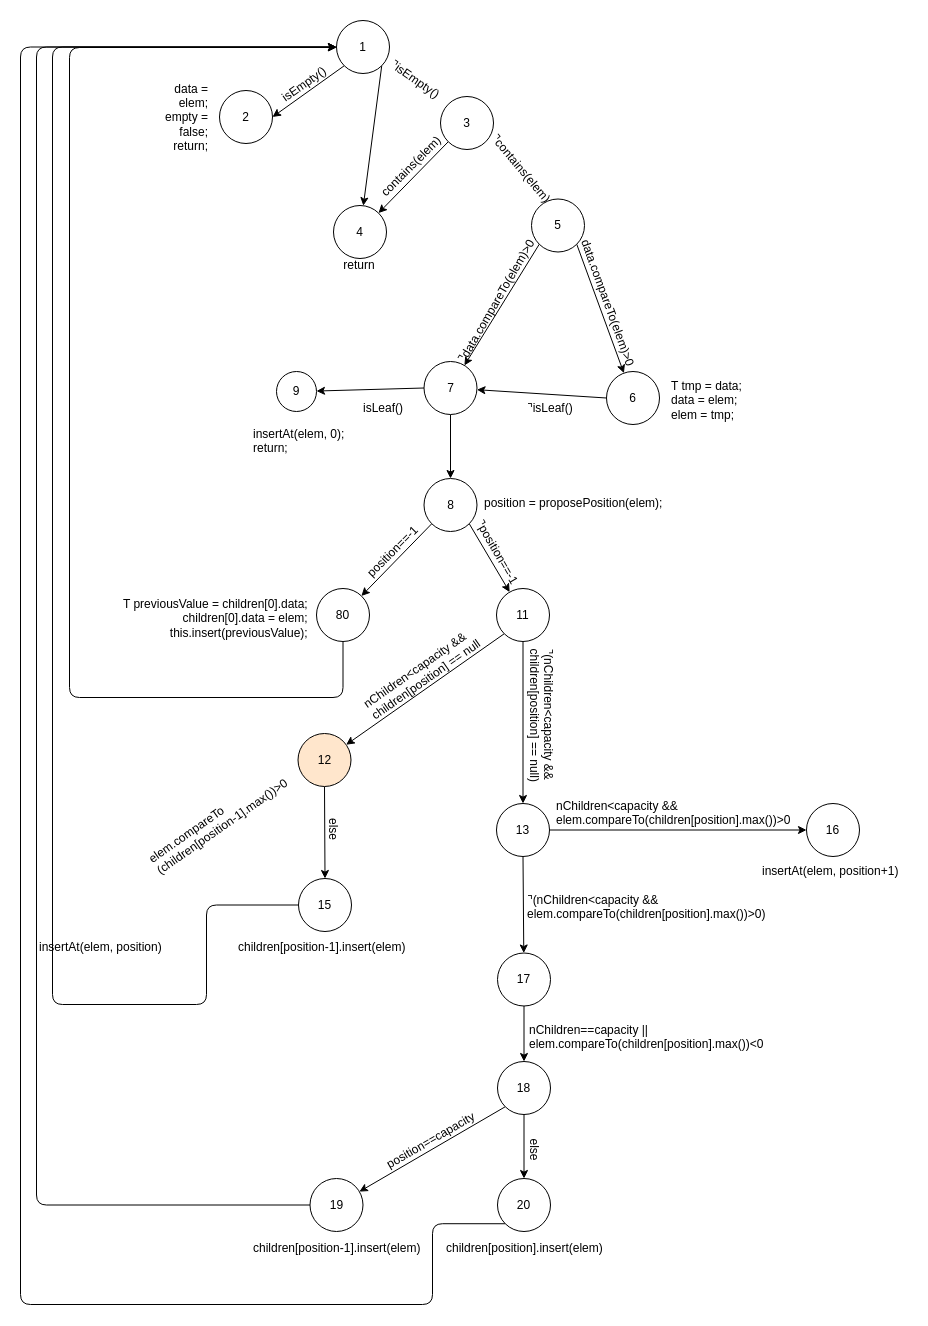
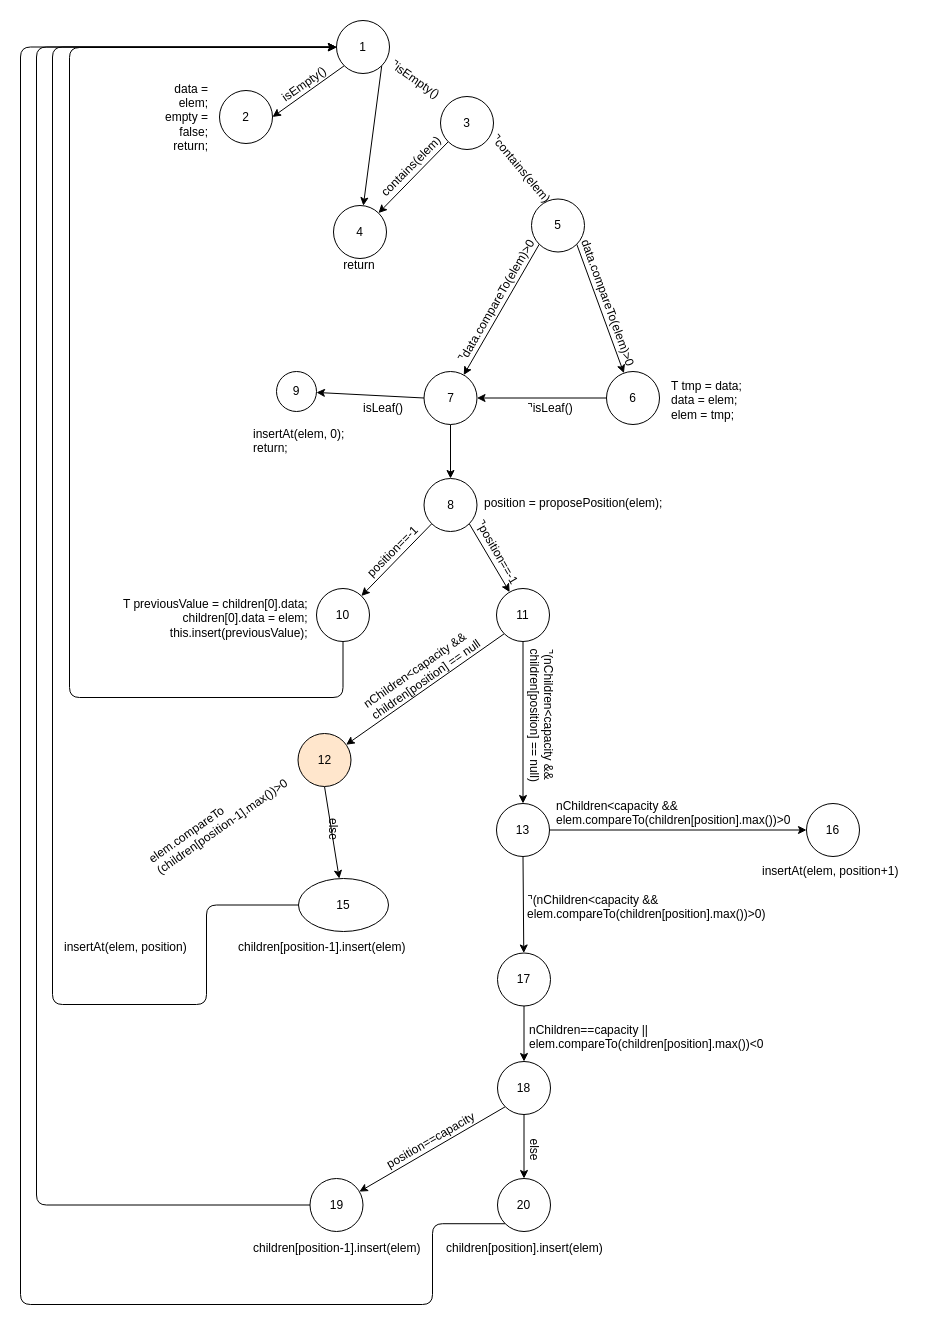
  <mxCell id="0" />
  <mxCell id="1" parent="0" />
  <mxCell id="2" style="rounded=0;orthogonalLoop=1;jettySize=auto;html=1;exitX=0;exitY=1;exitDx=0;exitDy=0;entryX=1;entryY=0.5;entryDx=0;entryDy=0;" edge="1" parent="1" source="4" target="5"><mxGeometry relative="1" as="geometry" /></mxCell>
  <mxCell id="3" style="edgeStyle=none;rounded=0;orthogonalLoop=1;jettySize=auto;html=1;exitX=1;exitY=1;exitDx=0;exitDy=0;" edge="1" parent="1" source="4" target="8"><mxGeometry relative="1" as="geometry" /></mxCell>
  <mxCell id="4" value="1" style="ellipse;whiteSpace=wrap;html=1;aspect=fixed;" vertex="1" parent="1"><mxGeometry x="336" y="20" width="53" height="53" as="geometry" /></mxCell>
  <mxCell id="5" value="2" style="ellipse;whiteSpace=wrap;html=1;aspect=fixed;" vertex="1" parent="1"><mxGeometry x="219" y="90" width="53" height="53" as="geometry" /></mxCell>
  <mxCell id="6" style="edgeStyle=none;rounded=0;orthogonalLoop=1;jettySize=auto;html=1;exitX=0;exitY=1;exitDx=0;exitDy=0;" edge="1" parent="1" source="7" target="8"><mxGeometry relative="1" as="geometry" /></mxCell>
  <mxCell id="7" value="3&lt;br&gt;" style="ellipse;whiteSpace=wrap;html=1;aspect=fixed;" vertex="1" parent="1"><mxGeometry x="440" y="96" width="53" height="53" as="geometry" /></mxCell>
  <mxCell id="8" value="4&lt;br&gt;" style="ellipse;whiteSpace=wrap;html=1;aspect=fixed;" vertex="1" parent="1"><mxGeometry x="333" y="205" width="53" height="53" as="geometry" /></mxCell>
  <mxCell id="9" style="edgeStyle=none;rounded=0;orthogonalLoop=1;jettySize=auto;html=1;exitX=1;exitY=1;exitDx=0;exitDy=0;" edge="1" parent="1" source="11" target="13"><mxGeometry relative="1" as="geometry" /></mxCell>
  <mxCell id="10" style="edgeStyle=none;rounded=0;orthogonalLoop=1;jettySize=auto;html=1;exitX=0;exitY=1;exitDx=0;exitDy=0;" edge="1" parent="1" source="11" target="16"><mxGeometry relative="1" as="geometry" /></mxCell>
  <mxCell id="11" value="5&lt;br&gt;" style="ellipse;whiteSpace=wrap;html=1;aspect=fixed;" vertex="1" parent="1"><mxGeometry x="531" y="198.5" width="53" height="53" as="geometry" /></mxCell>
  <mxCell id="12" style="edgeStyle=none;rounded=0;orthogonalLoop=1;jettySize=auto;html=1;exitX=0;exitY=0.5;exitDx=0;exitDy=0;" edge="1" parent="1" source="13" target="16"><mxGeometry relative="1" as="geometry" /></mxCell>
  <mxCell id="13" value="6&lt;br&gt;" style="ellipse;whiteSpace=wrap;html=1;aspect=fixed;" vertex="1" parent="1"><mxGeometry x="606" y="371" width="53" height="53" as="geometry" /></mxCell>
  <mxCell id="14" style="edgeStyle=none;rounded=0;orthogonalLoop=1;jettySize=auto;html=1;exitX=0;exitY=0.5;exitDx=0;exitDy=0;" edge="1" parent="1" source="16" target="17"><mxGeometry relative="1" as="geometry" /></mxCell>
  <mxCell id="15" style="edgeStyle=none;rounded=0;orthogonalLoop=1;jettySize=auto;html=1;exitX=0.5;exitY=1;exitDx=0;exitDy=0;" edge="1" parent="1" source="16" target="20"><mxGeometry relative="1" as="geometry" /></mxCell>
- <mxCell id="16" value="7&lt;br&gt;" style="ellipse;whiteSpace=wrap;html=1;aspect=fixed;" vertex="1" parent="1"><mxGeometry x="423.5" y="361" width="53" height="53" as="geometry" /></mxCell>
+ <mxCell id="16" value="7&lt;br&gt;" style="ellipse;whiteSpace=wrap;html=1;aspect=fixed;" vertex="1" parent="1"><mxGeometry x="423.5" y="371" width="53" height="53" as="geometry" /></mxCell>
  <mxCell id="17" value="9&lt;br&gt;" style="ellipse;whiteSpace=wrap;html=1;aspect=fixed;" vertex="1" parent="1"><mxGeometry x="276" y="371" width="40" height="40" as="geometry" /></mxCell>
  <mxCell id="18" style="edgeStyle=none;rounded=0;orthogonalLoop=1;jettySize=auto;html=1;exitX=0;exitY=1;exitDx=0;exitDy=0;" edge="1" parent="1" source="20" target="22"><mxGeometry relative="1" as="geometry" /></mxCell>
  <mxCell id="19" style="edgeStyle=none;rounded=0;orthogonalLoop=1;jettySize=auto;html=1;exitX=1;exitY=1;exitDx=0;exitDy=0;" edge="1" parent="1" source="20" target="25"><mxGeometry relative="1" as="geometry" /></mxCell>
  <mxCell id="20" value="8&lt;br&gt;" style="ellipse;whiteSpace=wrap;html=1;aspect=fixed;" vertex="1" parent="1"><mxGeometry x="423.5" y="478" width="53" height="53" as="geometry" /></mxCell>
  <mxCell id="21" style="edgeStyle=orthogonalEdgeStyle;orthogonalLoop=1;jettySize=auto;html=1;exitX=0.5;exitY=1;exitDx=0;exitDy=0;strokeColor=#000000;rounded=1;" edge="1" parent="1" source="22" target="4"><mxGeometry relative="1" as="geometry"><Array as="points"><mxPoint x="342" y="697" /><mxPoint x="69" y="697" /><mxPoint x="69" y="47" /></Array></mxGeometry></mxCell>
- <mxCell id="22" value="80&lt;br&gt;" style="ellipse;whiteSpace=wrap;html=1;aspect=fixed;" vertex="1" parent="1"><mxGeometry x="316" y="588" width="53" height="53" as="geometry" /></mxCell>
+ <mxCell id="22" value="10&lt;br&gt;" style="ellipse;whiteSpace=wrap;html=1;aspect=fixed;" vertex="1" parent="1"><mxGeometry x="316" y="588" width="53" height="53" as="geometry" /></mxCell>
  <mxCell id="23" style="edgeStyle=none;rounded=0;orthogonalLoop=1;jettySize=auto;html=1;exitX=0.5;exitY=1;exitDx=0;exitDy=0;" edge="1" parent="1" source="25" target="28"><mxGeometry relative="1" as="geometry" /></mxCell>
  <mxCell id="24" style="edgeStyle=none;rounded=0;orthogonalLoop=1;jettySize=auto;html=1;exitX=0;exitY=1;exitDx=0;exitDy=0;" edge="1" parent="1" source="25" target="33"><mxGeometry relative="1" as="geometry" /></mxCell>
  <mxCell id="25" value="11&lt;br&gt;" style="ellipse;whiteSpace=wrap;html=1;aspect=fixed;" vertex="1" parent="1"><mxGeometry x="496" y="588" width="53" height="53" as="geometry" /></mxCell>
  <mxCell id="26" style="edgeStyle=none;rounded=0;orthogonalLoop=1;jettySize=auto;html=1;exitX=1;exitY=0.5;exitDx=0;exitDy=0;" edge="1" parent="1" source="28" target="29"><mxGeometry relative="1" as="geometry" /></mxCell>
  <mxCell id="27" style="edgeStyle=none;rounded=0;orthogonalLoop=1;jettySize=auto;html=1;exitX=0.5;exitY=1;exitDx=0;exitDy=0;" edge="1" parent="1" source="28" target="31"><mxGeometry relative="1" as="geometry" /></mxCell>
  <mxCell id="28" value="13&lt;br&gt;" style="ellipse;whiteSpace=wrap;html=1;aspect=fixed;" vertex="1" parent="1"><mxGeometry x="496" y="803" width="53" height="53" as="geometry" /></mxCell>
  <mxCell id="29" value="16&lt;br&gt;" style="ellipse;whiteSpace=wrap;html=1;aspect=fixed;" vertex="1" parent="1"><mxGeometry x="806" y="803" width="53" height="53" as="geometry" /></mxCell>
  <mxCell id="30" style="edgeStyle=none;rounded=0;orthogonalLoop=1;jettySize=auto;html=1;exitX=0.5;exitY=1;exitDx=0;exitDy=0;" edge="1" parent="1" source="31" target="38"><mxGeometry relative="1" as="geometry" /></mxCell>
  <mxCell id="31" value="17&lt;br&gt;" style="ellipse;whiteSpace=wrap;html=1;aspect=fixed;" vertex="1" parent="1"><mxGeometry x="497" y="952.5" width="53" height="53" as="geometry" /></mxCell>
  <mxCell id="32" style="edgeStyle=none;rounded=0;orthogonalLoop=1;jettySize=auto;html=1;exitX=0.5;exitY=1;exitDx=0;exitDy=0;" edge="1" parent="1" source="33" target="35"><mxGeometry relative="1" as="geometry" /></mxCell>
  <mxCell id="33" value="12&lt;br&gt;" style="ellipse;whiteSpace=wrap;html=1;aspect=fixed;fillColor=#ffe6cc;" vertex="1" parent="1"><mxGeometry x="297.5" y="733" width="53" height="53" as="geometry" /></mxCell>
  <mxCell id="34" style="edgeStyle=orthogonalEdgeStyle;rounded=1;orthogonalLoop=1;jettySize=auto;html=1;exitX=0;exitY=0.5;exitDx=0;exitDy=0;entryX=0;entryY=0.5;entryDx=0;entryDy=0;strokeColor=#000000;" edge="1" parent="1" source="35" target="4"><mxGeometry relative="1" as="geometry"><Array as="points"><mxPoint x="206" y="905" /><mxPoint x="206" y="1004" /><mxPoint x="52" y="1004" /><mxPoint x="52" y="47" /></Array></mxGeometry></mxCell>
- <mxCell id="35" value="15&lt;br&gt;" style="ellipse;whiteSpace=wrap;html=1;aspect=fixed;" vertex="1" parent="1"><mxGeometry x="298" y="878" width="53" height="53" as="geometry" /></mxCell>
+ <mxCell id="35" value="15&lt;br&gt;" style="ellipse;whiteSpace=wrap;html=1;aspect=fixed;" vertex="1" parent="1"><mxGeometry x="298" y="878" width="90" height="53" as="geometry" /></mxCell>
  <mxCell id="36" style="edgeStyle=none;rounded=0;orthogonalLoop=1;jettySize=auto;html=1;exitX=0.5;exitY=1;exitDx=0;exitDy=0;" edge="1" parent="1" source="38" target="42"><mxGeometry relative="1" as="geometry" /></mxCell>
  <mxCell id="37" style="edgeStyle=none;rounded=0;orthogonalLoop=1;jettySize=auto;html=1;exitX=0;exitY=1;exitDx=0;exitDy=0;" edge="1" parent="1" source="38" target="40"><mxGeometry relative="1" as="geometry" /></mxCell>
  <mxCell id="38" value="18&lt;br&gt;" style="ellipse;whiteSpace=wrap;html=1;aspect=fixed;" vertex="1" parent="1"><mxGeometry x="497" y="1061" width="53" height="53" as="geometry" /></mxCell>
  <mxCell id="39" style="edgeStyle=orthogonalEdgeStyle;rounded=1;orthogonalLoop=1;jettySize=auto;html=1;exitX=0;exitY=0.5;exitDx=0;exitDy=0;entryX=0;entryY=0.5;entryDx=0;entryDy=0;strokeColor=#000000;" edge="1" parent="1" source="40" target="4"><mxGeometry relative="1" as="geometry"><Array as="points"><mxPoint x="36" y="1205" /><mxPoint x="36" y="47" /></Array></mxGeometry></mxCell>
  <mxCell id="40" value="19&lt;br&gt;" style="ellipse;whiteSpace=wrap;html=1;aspect=fixed;" vertex="1" parent="1"><mxGeometry x="309.5" y="1178" width="53" height="53" as="geometry" /></mxCell>
  <mxCell id="41" style="edgeStyle=orthogonalEdgeStyle;rounded=1;orthogonalLoop=1;jettySize=auto;html=1;exitX=0;exitY=1;exitDx=0;exitDy=0;entryX=0;entryY=0.5;entryDx=0;entryDy=0;strokeColor=#000000;" edge="1" parent="1" source="42" target="4"><mxGeometry relative="1" as="geometry"><Array as="points"><mxPoint x="432" y="1223" /><mxPoint x="432" y="1304" /><mxPoint x="20" y="1304" /><mxPoint x="20" y="47" /></Array></mxGeometry></mxCell>
  <mxCell id="42" value="20&lt;br&gt;" style="ellipse;whiteSpace=wrap;html=1;aspect=fixed;" vertex="1" parent="1"><mxGeometry x="497" y="1178" width="53" height="53" as="geometry" /></mxCell>
  <mxCell id="43" value="isEmpty()" style="text;html=1;strokeColor=none;fillColor=none;align=center;verticalAlign=middle;whiteSpace=wrap;rounded=0;rotation=-35;" vertex="1" parent="1"><mxGeometry x="284" y="74" width="40" height="20" as="geometry" /></mxCell>
  <mxCell id="44" value="⌝isEmpty()" style="text;html=1;strokeColor=none;fillColor=none;align=center;verticalAlign=middle;whiteSpace=wrap;rounded=0;rotation=35;" vertex="1" parent="1"><mxGeometry x="394.5" y="69" width="40" height="20" as="geometry" /></mxCell>
  <mxCell id="45" value="&lt;div style=&quot;text-align: right&quot;&gt;&lt;span&gt;data = elem;&lt;/span&gt;&lt;/div&gt;&lt;div style=&quot;text-align: right&quot;&gt;&lt;span&gt;empty = false;&lt;/span&gt;&lt;/div&gt;&lt;div style=&quot;text-align: right&quot;&gt;&lt;span&gt;return;&lt;/span&gt;&lt;/div&gt;" style="text;html=1;strokeColor=none;fillColor=none;align=left;verticalAlign=middle;whiteSpace=wrap;rounded=0;direction=south;" vertex="1" parent="1"><mxGeometry x="155.5" y="71.5" width="52" height="91" as="geometry" /></mxCell>
  <mxCell id="46" value="contains(elem)" style="text;html=1;strokeColor=none;fillColor=none;align=center;verticalAlign=middle;whiteSpace=wrap;rounded=0;rotation=-45;" vertex="1" parent="1"><mxGeometry x="391" y="156" width="40" height="20" as="geometry" /></mxCell>
  <mxCell id="47" value="⌝contains(elem)" style="text;html=1;strokeColor=none;fillColor=none;align=center;verticalAlign=middle;whiteSpace=wrap;rounded=0;rotation=50;" vertex="1" parent="1"><mxGeometry x="500.5" y="158" width="40" height="20" as="geometry" /></mxCell>
  <mxCell id="48" value="return&lt;br&gt;" style="text;html=1;strokeColor=none;fillColor=none;align=center;verticalAlign=middle;whiteSpace=wrap;rounded=0;" vertex="1" parent="1"><mxGeometry x="339" y="254.5" width="40" height="20" as="geometry" /></mxCell>
  <mxCell id="49" value="&lt;p&gt;&lt;span&gt;data&lt;/span&gt;.compareTo(&lt;span&gt;elem&lt;/span&gt;)&amp;gt;0&lt;/p&gt;" style="text;html=1;strokeColor=none;fillColor=none;align=center;verticalAlign=middle;whiteSpace=wrap;rounded=0;rotation=70;" vertex="1" parent="1"><mxGeometry x="588" y="292.5" width="40" height="20" as="geometry" /></mxCell>
  <mxCell id="50" value="⌝&lt;span&gt;data&lt;/span&gt;&lt;span&gt;.compareTo(&lt;/span&gt;&lt;span&gt;elem&lt;/span&gt;&lt;span&gt;)&amp;gt;0&lt;/span&gt;&lt;br&gt;" style="text;html=1;strokeColor=none;fillColor=none;align=center;verticalAlign=middle;whiteSpace=wrap;rounded=0;rotation=-60;" vertex="1" parent="1"><mxGeometry x="476" y="290.5" width="40" height="20" as="geometry" /></mxCell>
  <mxCell id="51" value="T tmp = data;&lt;br&gt;data = elem;&lt;br&gt;elem = tmp;&lt;br&gt;" style="text;html=1;strokeColor=none;fillColor=none;align=left;verticalAlign=middle;whiteSpace=wrap;rounded=0;" vertex="1" parent="1"><mxGeometry x="668.5" y="376" width="91" height="48" as="geometry" /></mxCell>
  <mxCell id="52" value="&lt;span&gt;⌝&lt;/span&gt;isLeaf()" style="text;html=1;resizable=0;points=[];autosize=1;align=left;verticalAlign=top;spacingTop=-4;" vertex="1" parent="1"><mxGeometry x="525" y="397.5" width="57" height="14" as="geometry" /></mxCell>
  <mxCell id="53" value="isLeaf()" style="text;html=1;resizable=0;points=[];autosize=1;align=left;verticalAlign=top;spacingTop=-4;" vertex="1" parent="1"><mxGeometry x="361" y="397.5" width="50" height="14" as="geometry" /></mxCell>
  <mxCell id="54" value="insertAt(elem, 0);&lt;br&gt;return;&lt;br&gt;" style="text;html=1;resizable=0;points=[];autosize=1;align=left;verticalAlign=top;spacingTop=-4;" vertex="1" parent="1"><mxGeometry x="251" y="424" width="101" height="28" as="geometry" /></mxCell>
  <mxCell id="55" value="position = proposePosition(elem);" style="text;html=1;resizable=0;points=[];autosize=1;align=left;verticalAlign=top;spacingTop=-4;" vertex="1" parent="1"><mxGeometry x="482" y="493" width="188" height="14" as="geometry" /></mxCell>
  <mxCell id="56" value="position==-1&lt;br&gt;" style="text;html=1;resizable=0;points=[];autosize=1;align=left;verticalAlign=top;spacingTop=-4;rotation=-45;" vertex="1" parent="1"><mxGeometry x="354" y="540" width="76" height="14" as="geometry" /></mxCell>
  <mxCell id="57" value="&lt;span&gt;⌝&lt;/span&gt;position==-1&lt;br&gt;" style="text;html=1;resizable=0;points=[];autosize=1;align=left;verticalAlign=top;spacingTop=-4;rotation=60;" vertex="1" parent="1"><mxGeometry x="459.5" y="546.5" width="83" height="14" as="geometry" /></mxCell>
  <mxCell id="58" value="&lt;div style=&quot;text-align: right&quot;&gt;&lt;span&gt;T previousValue = children[0].data;&lt;/span&gt;&lt;/div&gt;&lt;div style=&quot;text-align: right&quot;&gt;&lt;span&gt;children[0].data = elem;&lt;/span&gt;&lt;/div&gt;&lt;div style=&quot;text-align: right&quot;&gt;&lt;span&gt;this.insert(previousValue);&lt;/span&gt;&lt;/div&gt;" style="text;html=1;resizable=0;points=[];autosize=1;align=left;verticalAlign=top;spacingTop=-4;" vertex="1" parent="1"><mxGeometry x="121" y="593.5" width="195" height="42" as="geometry" /></mxCell>
  <mxCell id="59" value="else&lt;br&gt;" style="text;html=1;resizable=0;points=[];autosize=1;align=left;verticalAlign=top;spacingTop=-4;rotation=90;" vertex="1" parent="1"><mxGeometry x="320" y="825" width="32" height="14" as="geometry" /></mxCell>
  <mxCell id="60" value="nChildren&amp;lt;capacity &amp;amp;&amp;amp;&lt;br&gt;children[position] == null&lt;br&gt;" style="text;html=1;resizable=0;points=[];autosize=1;align=left;verticalAlign=top;spacingTop=-4;rotation=-35;" vertex="1" parent="1"><mxGeometry x="353.5" y="655.5" width="139" height="28" as="geometry" /></mxCell>
  <mxCell id="61" value="elem.compareTo&lt;br&gt;(children[position-1].max())&amp;gt;0" style="text;html=1;resizable=0;points=[];autosize=1;align=left;verticalAlign=top;spacingTop=-4;rotation=325;" vertex="1" parent="1"><mxGeometry x="136" y="802.5" width="166" height="28" as="geometry" /></mxCell>
- <mxCell id="62" value="insertAt(elem, position)" style="text;html=1;resizable=0;points=[];autosize=1;align=left;verticalAlign=top;spacingTop=-4;" vertex="1" parent="1"><mxGeometry x="37" y="937" width="133" height="14" as="geometry" /></mxCell>
+ <mxCell id="62" value="insertAt(elem, position)" style="text;html=1;resizable=0;points=[];autosize=1;align=left;verticalAlign=top;spacingTop=-4;" vertex="1" parent="1"><mxGeometry x="62" y="937" width="133" height="14" as="geometry" /></mxCell>
  <mxCell id="63" value="children[position-1].insert(elem)" style="text;html=1;resizable=0;points=[];autosize=1;align=left;verticalAlign=top;spacingTop=-4;" vertex="1" parent="1"><mxGeometry x="235.5" y="937" width="177" height="14" as="geometry" /></mxCell>
  <mxCell id="64" value="⌝(nChildren&amp;lt;capacity &amp;amp;&amp;amp;&lt;br&gt;children[position] == null)&lt;br&gt;" style="text;html=1;resizable=0;points=[];autosize=1;align=left;verticalAlign=top;spacingTop=-4;rotation=90;" vertex="1" parent="1"><mxGeometry x="472" y="703.5" width="143" height="28" as="geometry" /></mxCell>
  <mxCell id="65" value="nChildren&amp;lt;capacity &amp;amp;&amp;amp;&lt;br&gt;elem.compareTo(children[position].max())&amp;gt;0&lt;br&gt;" style="text;html=1;resizable=0;points=[];autosize=1;align=left;verticalAlign=top;spacingTop=-4;" vertex="1" parent="1"><mxGeometry x="553.5" y="796" width="244" height="28" as="geometry" /></mxCell>
  <mxCell id="66" value="⌝(nChildren&amp;lt;capacity &amp;amp;&amp;amp;&lt;br&gt;elem.compareTo(children[position].max())&amp;gt;0)&lt;br&gt;" style="text;html=1;resizable=0;points=[];autosize=1;align=left;verticalAlign=top;spacingTop=-4;rotation=0;" vertex="1" parent="1"><mxGeometry x="525" y="890" width="248" height="28" as="geometry" /></mxCell>
  <mxCell id="67" value="insertAt(elem, position+1)" style="text;html=1;resizable=0;points=[];autosize=1;align=left;verticalAlign=top;spacingTop=-4;" vertex="1" parent="1"><mxGeometry x="759.5" y="861" width="146" height="14" as="geometry" /></mxCell>
  <mxCell id="68" value="nChildren==capacity ||&lt;br&gt;elem.compareTo(children[position].max())&amp;lt;0" style="text;html=1;resizable=0;points=[];autosize=1;align=left;verticalAlign=top;spacingTop=-4;" vertex="1" parent="1"><mxGeometry x="527" y="1019.5" width="244" height="28" as="geometry" /></mxCell>
  <mxCell id="69" value="else&lt;br&gt;&lt;br&gt;" style="text;html=1;resizable=0;points=[];autosize=1;align=left;verticalAlign=top;spacingTop=-4;rotation=90;direction=south;" vertex="1" parent="1"><mxGeometry x="513.5" y="1134" width="28" height="32" as="geometry" /></mxCell>
  <mxCell id="70" value="position==capacity&lt;br&gt;" style="text;html=1;resizable=0;points=[];autosize=1;align=left;verticalAlign=top;spacingTop=-4;rotation=-30;" vertex="1" parent="1"><mxGeometry x="377" y="1129" width="109" height="14" as="geometry" /></mxCell>
  <mxCell id="71" value="children[position-1].insert(elem)" style="text;html=1;resizable=0;points=[];autosize=1;align=left;verticalAlign=top;spacingTop=-4;" vertex="1" parent="1"><mxGeometry x="250.5" y="1238" width="177" height="14" as="geometry" /></mxCell>
  <mxCell id="72" value="children[position].insert(elem)" style="text;html=1;resizable=0;points=[];autosize=1;align=left;verticalAlign=top;spacingTop=-4;" vertex="1" parent="1"><mxGeometry x="444" y="1238" width="167" height="14" as="geometry" /></mxCell>
